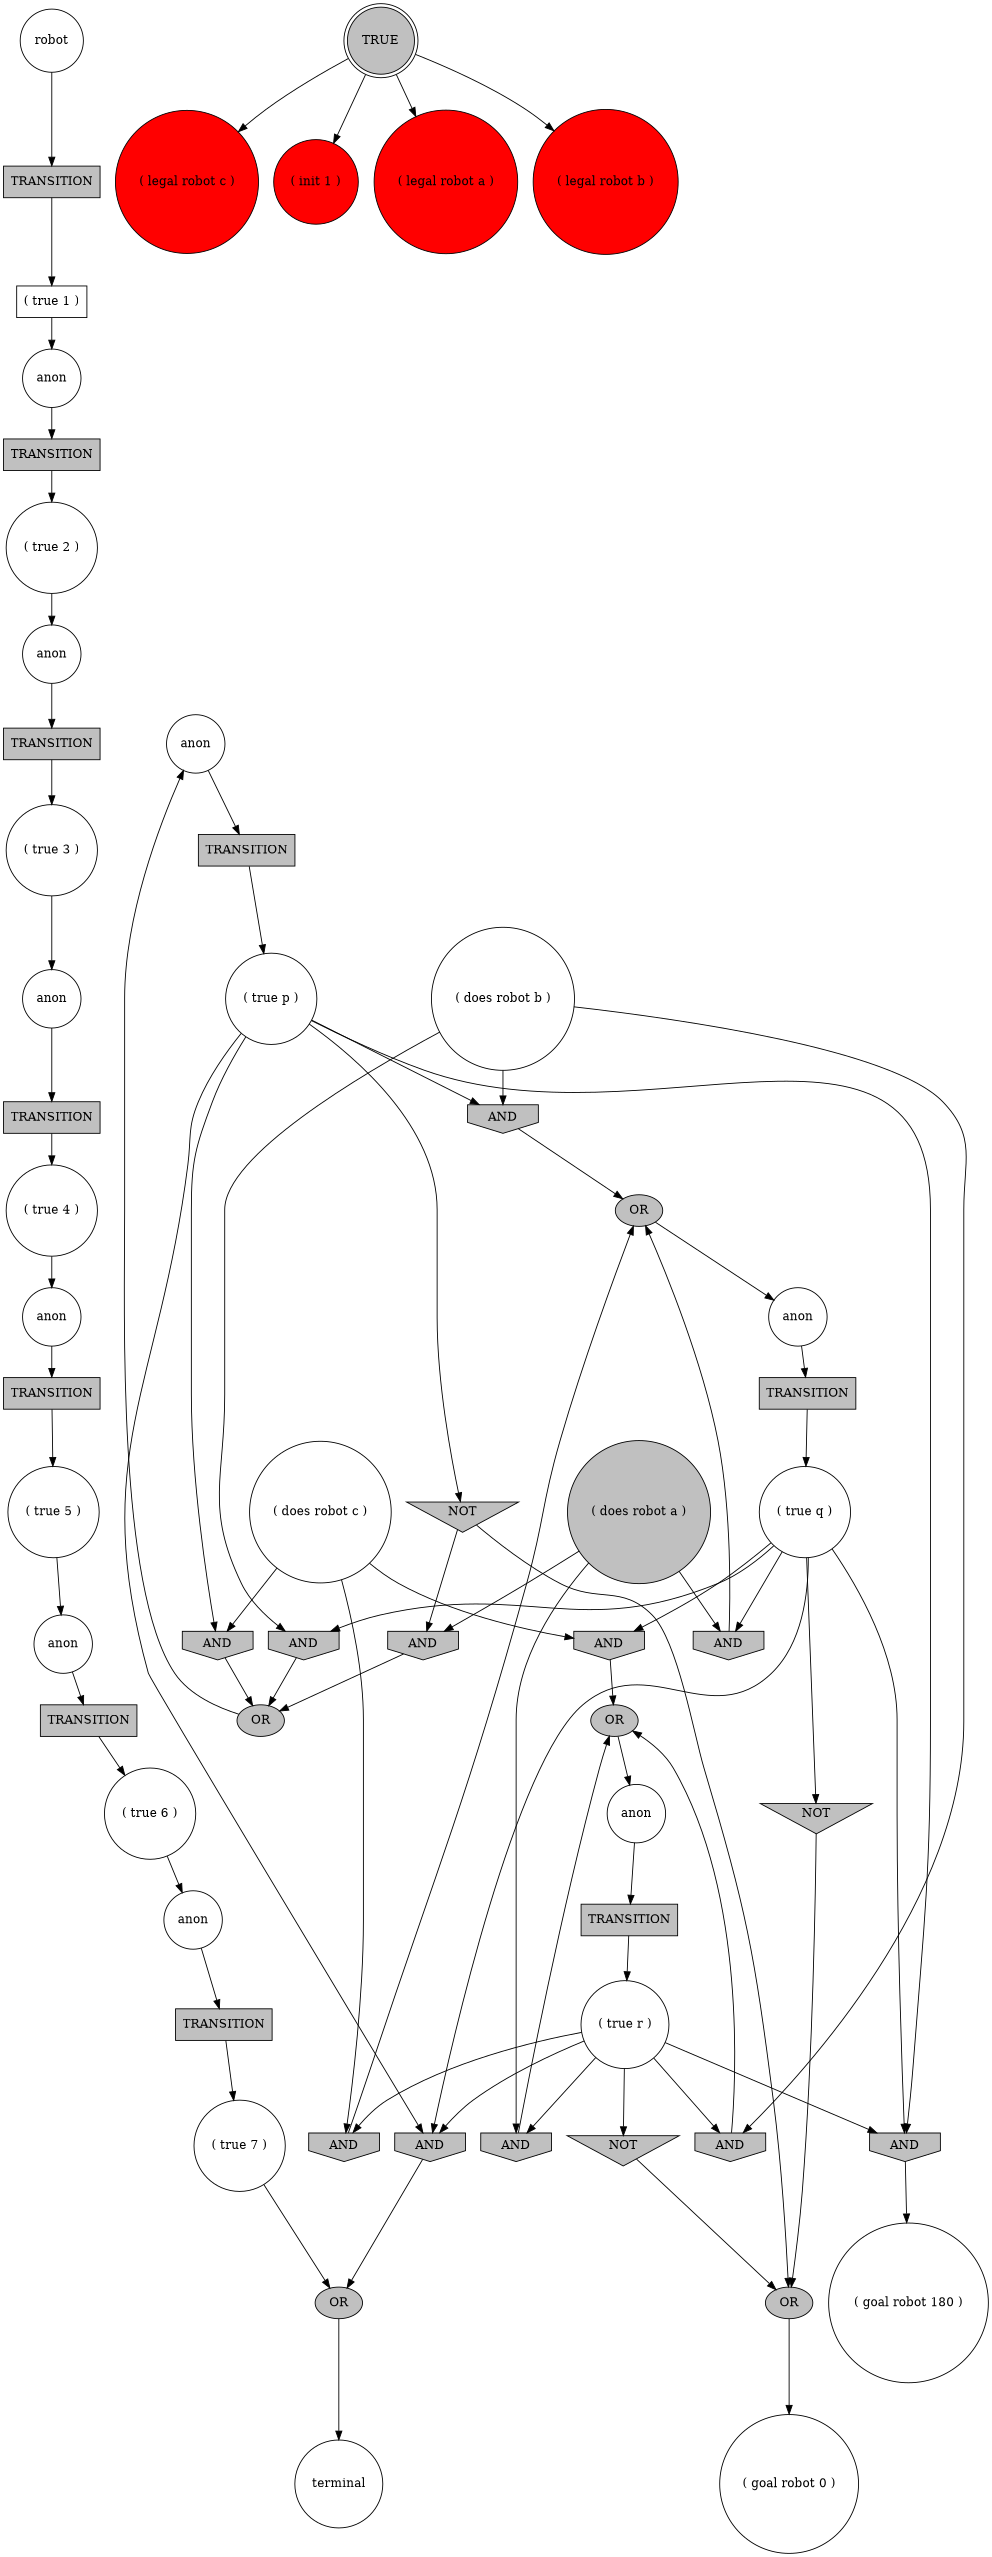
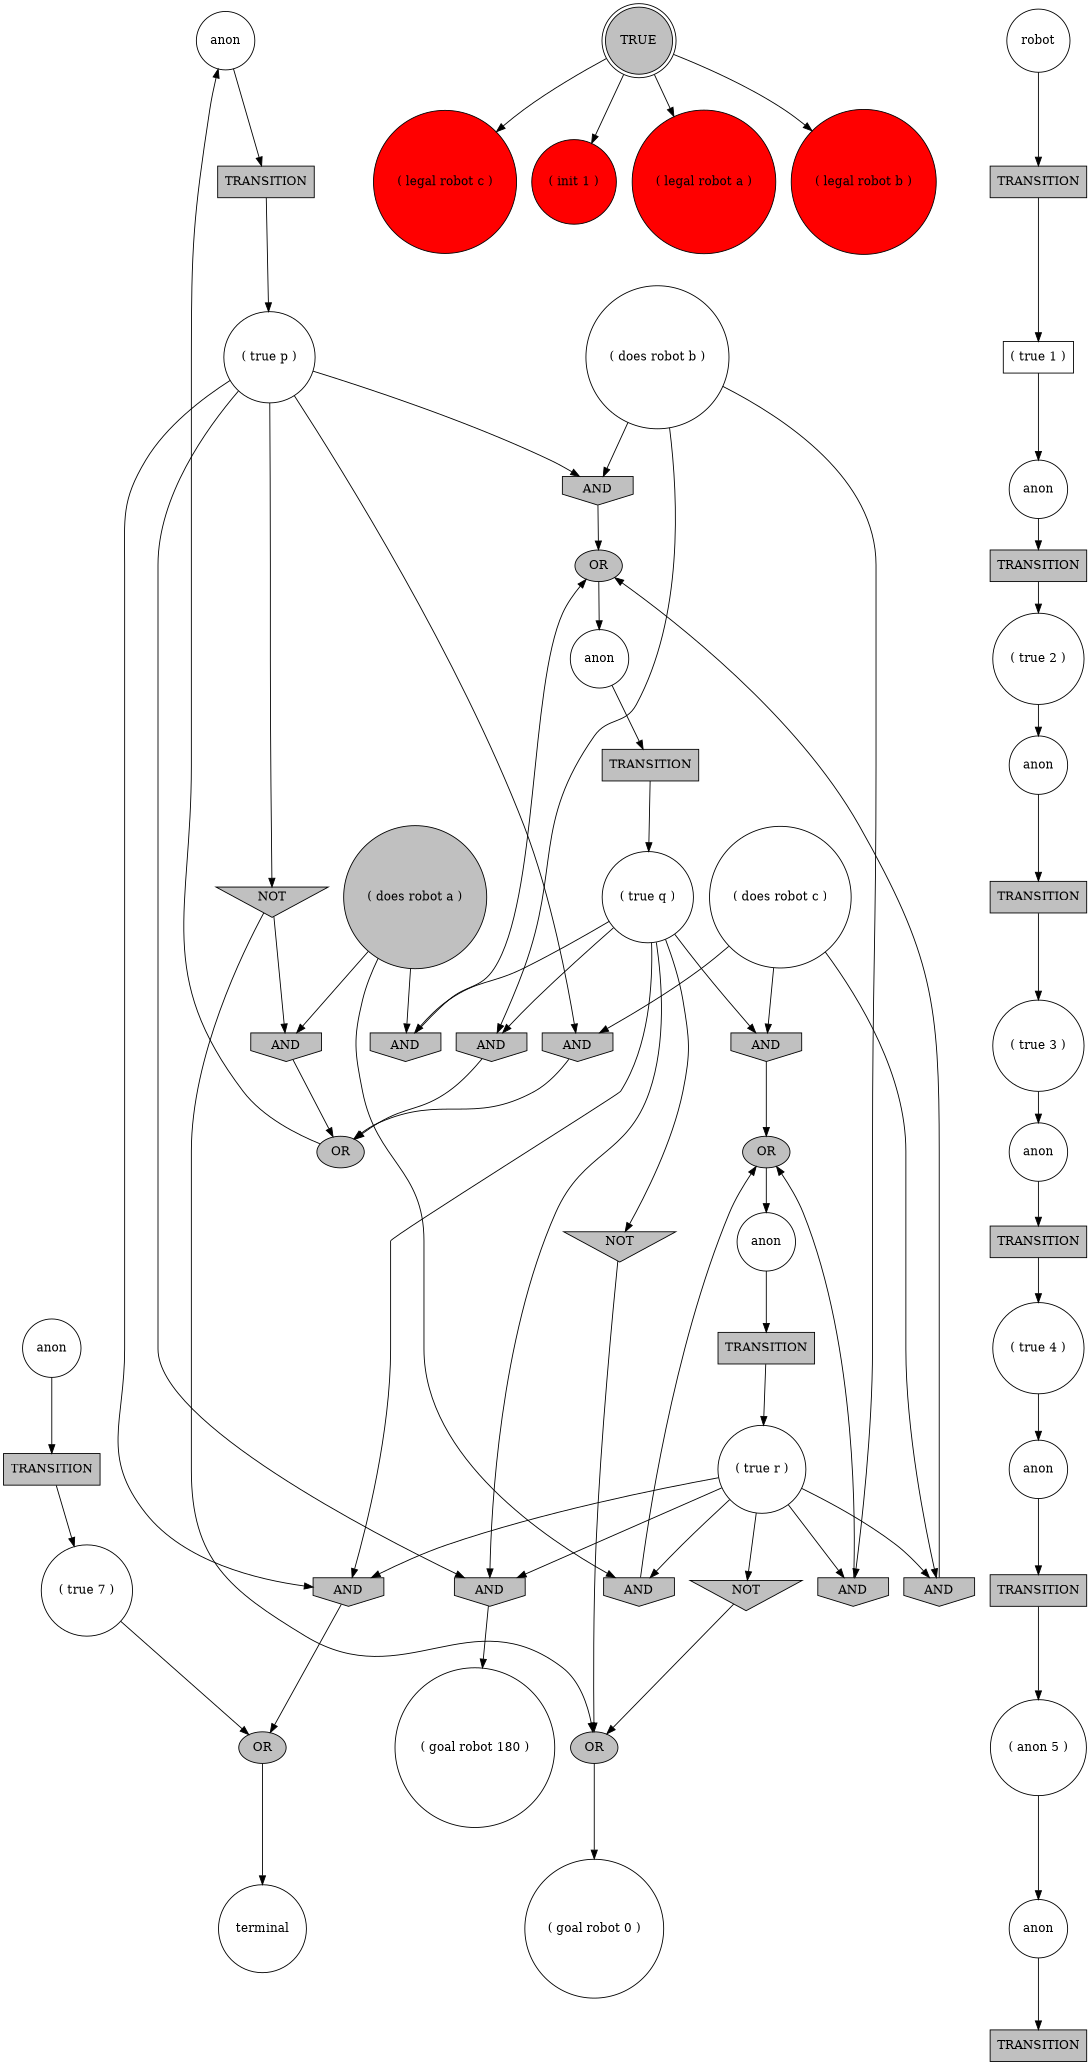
  digraph {
    node [fillcolor=grey shape=circle style=filled]
    n1 [fillcolor=white label=anon]
    n2 [label=TRANSITION shape=box]
    n3 [fillcolor=white label="( true p )"]
    n4 [label=AND shape=invhouse]
    n5 [label=AND shape=invhouse]
    n6 [label=AND shape=invhouse]
    n7 [label=AND shape=invhouse]
    n8 [label=NOT shape=invtriangle]
-   n9 [fillcolor=white label="( true 6 )"]
    n10 [fillcolor=white label=anon]
    n11 [label=TRANSITION shape=box]
    n12 [fillcolor=white label="( true 7 )"]
    n13 [fillcolor=red label="( legal robot c )"]
    n14 [label=OR shape=ellipse]
    n15 [label=TRANSITION shape=box]
    n16 [fillcolor=white label="( true 3 )"]
    n17 [fillcolor=white label=anon]
    n18 [label=TRANSITION shape=box]
    n19 [fillcolor=white label=anon]
    n20 [label=TRANSITION shape=box]
    n21 [fillcolor=white label="( true q )"]
    n22 [label=NOT shape=invtriangle]
    n23 [label=AND shape=invhouse]
    n24 [label=AND shape=invhouse]
    n25 [label=AND shape=invhouse]
    n26 [label=OR shape=ellipse]
    n27 [fillcolor=white label="( goal robot 180 )"]
    n28 [label=OR shape=ellipse]
    n29 [label=AND shape=invhouse]
    n30 [label=OR shape=ellipse]
    n31 [fillcolor=white label="( goal robot 0 )"]
    n32 [label=AND shape=invhouse]
    n33 [label=OR shape=ellipse]
    n34 [fillcolor=white label=anon]
    n35 [label=TRANSITION shape=box]
    n36 [fillcolor=white label="( true 4 )"]
    n37 [fillcolor=white label=anon]
    n38 [label=TRANSITION shape=box]
-   n39 [fillcolor=white label="( true 5 )"]
+   n39 [fillcolor=white label="( anon 5 )"]
    n40 [fillcolor=white label=anon]
    n41 [label=TRANSITION shape=box]
    n42 [label=TRANSITION shape=box]
    n43 [fillcolor=white label="( true 1 )" shape=box]
    n44 [fillcolor=white label=anon]
    n45 [label=TRANSITION shape=box]
    n46 [fillcolor=white label="( true r )"]
    n47 [label=AND shape=invhouse]
    n48 [label=AND shape=invhouse]
    n49 [label=NOT shape=invtriangle]
    n50 [fillcolor=white label=terminal]
    n51 [fillcolor=white label="( does robot c )"]
    n52 [label=TRUE shape=doublecircle]
    n53 [fillcolor=red label="( init 1 )"]
    n54 [fillcolor=red label="( legal robot a )"]
    n55 [fillcolor=red label="( legal robot b )"]
    n56 [fillcolor=white label=anon]
    n57 [fillcolor=white label=robot]
    n58 [fillcolor=white label="( true 2 )"]
    n59 [fillcolor=white label="( does robot b )"]
    n60 [label="( does robot a )"]
    n1 -> n2
    n2 -> n3
    n3 -> n4
    n3 -> n5
    n3 -> n6
    n3 -> n7
    n3 -> n8
    n4 -> n26
    n5 -> n14
    n6 -> n27
    n7 -> n28
    n8 -> n29
    n8 -> n30
-   n9 -> n10
    n10 -> n11
    n11 -> n12
    n12 -> n14
    n14 -> n50
    n15 -> n16
    n16 -> n17
    n17 -> n18
    n18 -> n36
    n19 -> n20
    n20 -> n21
    n21 -> n5
    n21 -> n6
    n21 -> n22
    n21 -> n23
    n21 -> n24
    n21 -> n25
    n22 -> n30
    n23 -> n28
    n24 -> n33
    n25 -> n26
    n26 -> n19
    n28 -> n1
    n29 -> n28
    n30 -> n31
    n32 -> n33
    n33 -> n34
    n34 -> n35
    n35 -> n46
    n36 -> n37
    n37 -> n38
    n38 -> n39
    n39 -> n56
    n40 -> n15
-   n41 -> n9
    n42 -> n43
    n43 -> n44
    n44 -> n45
    n45 -> n58
    n46 -> n5
    n46 -> n6
    n46 -> n32
    n46 -> n47
    n46 -> n48
    n46 -> n49
    n47 -> n33
    n48 -> n26
    n49 -> n30
    n51 -> n7
    n51 -> n24
    n51 -> n48
    n52 -> n13
    n52 -> n53
    n52 -> n54
    n52 -> n55
    n56 -> n41
    n57 -> n42
    n58 -> n40
    n59 -> n4
    n59 -> n23
    n59 -> n32
    n60 -> n25
    n60 -> n29
    n60 -> n47
  }
